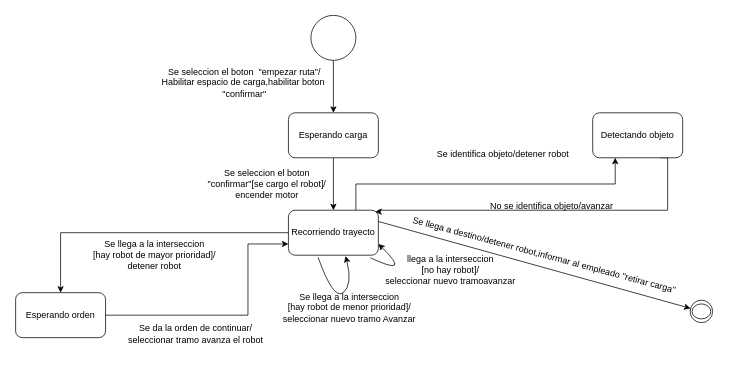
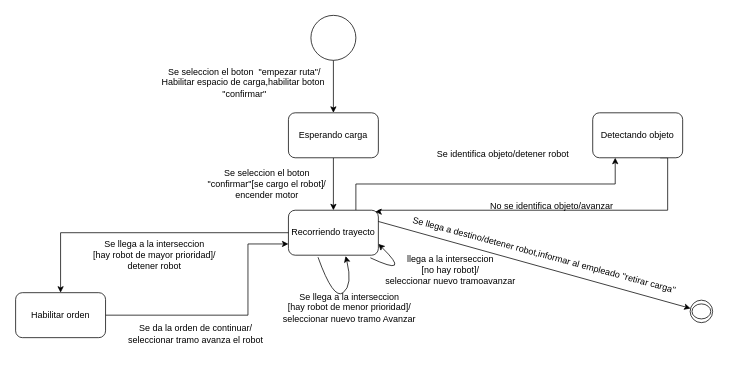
  <mxCell id="0" />
  <mxCell id="1" parent="0" />
  <mxCell id="2" style="edgeStyle=orthogonalEdgeStyle;rounded=0;orthogonalLoop=1;jettySize=auto;html=1;exitX=0.5;exitY=1;exitDx=0;exitDy=0;entryX=0.5;entryY=0;entryDx=0;entryDy=0;" edge="1" parent="1" source="3" target="5"><mxGeometry relative="1" as="geometry" /></mxCell>
  <mxCell id="3" value="" style="ellipse;whiteSpace=wrap;html=1;aspect=fixed;" vertex="1" parent="1"><mxGeometry x="414" y="20" width="60" height="60" as="geometry" /></mxCell>
  <mxCell id="4" style="edgeStyle=orthogonalEdgeStyle;rounded=0;orthogonalLoop=1;jettySize=auto;html=1;exitX=0.5;exitY=1;exitDx=0;exitDy=0;entryX=0.5;entryY=0;entryDx=0;entryDy=0;" edge="1" parent="1" source="5" target="7"><mxGeometry relative="1" as="geometry"><mxPoint x="444" y="310" as="targetPoint" /></mxGeometry></mxCell>
  <mxCell id="5" value="Esperando carga" style="rounded=1;whiteSpace=wrap;html=1;" vertex="1" parent="1"><mxGeometry x="384" y="150" width="120" height="60" as="geometry" /></mxCell>
  <mxCell id="6" style="edgeStyle=orthogonalEdgeStyle;rounded=0;orthogonalLoop=1;jettySize=auto;html=1;exitX=0.75;exitY=0;exitDx=0;exitDy=0;entryX=0.25;entryY=1;entryDx=0;entryDy=0;" edge="1" parent="1" source="7" target="15"><mxGeometry relative="1" as="geometry" /></mxCell>
  <mxCell id="7" value="Recorriendo trayecto" style="rounded=1;whiteSpace=wrap;html=1;" vertex="1" parent="1"><mxGeometry x="384" y="280" width="120" height="60" as="geometry" /></mxCell>
  <mxCell id="8" value="Se seleccion el boton&amp;nbsp; &quot;empezar ruta&quot;/&lt;br&gt;Habilitar espacio de carga,habilitar boton&amp;nbsp;&lt;br&gt;&quot;confirmar&quot;" style="text;html=1;align=center;verticalAlign=middle;resizable=0;points=[];autosize=1;strokeColor=none;fillColor=none;" vertex="1" parent="1"><mxGeometry x="205" y="80" width="240" height="60" as="geometry" /></mxCell>
  <mxCell id="9" value="Se seleccion el boton &lt;br&gt;&quot;confirmar&quot;[se cargo el robot]/&lt;br&gt;encender motor" style="text;html=1;align=center;verticalAlign=middle;resizable=0;points=[];autosize=1;strokeColor=none;fillColor=none;" vertex="1" parent="1"><mxGeometry x="265" y="215" width="180" height="60" as="geometry" /></mxCell>
  <mxCell id="10" style="edgeStyle=orthogonalEdgeStyle;rounded=0;orthogonalLoop=1;jettySize=auto;html=1;exitX=1;exitY=0.5;exitDx=0;exitDy=0;entryX=0;entryY=0.75;entryDx=0;entryDy=0;" edge="1" parent="1" source="11" target="7"><mxGeometry relative="1" as="geometry"><Array as="points"><mxPoint x="330" y="420" /><mxPoint x="330" y="325" /></Array></mxGeometry></mxCell>
- <mxCell id="11" value="Esperando orden" style="rounded=1;whiteSpace=wrap;html=1;" vertex="1" parent="1"><mxGeometry x="20" y="390" width="120" height="60" as="geometry" /></mxCell>
+ <mxCell id="11" value="Habilitar orden" style="rounded=1;whiteSpace=wrap;html=1;" vertex="1" parent="1"><mxGeometry x="20" y="390" width="120" height="60" as="geometry" /></mxCell>
  <mxCell id="12" value="Se llega a la interseccion&lt;br&gt;[hay robot de mayor prioridad]/&lt;br&gt;detener robot" style="text;html=1;align=center;verticalAlign=middle;resizable=0;points=[];autosize=1;strokeColor=none;fillColor=none;" vertex="1" parent="1"><mxGeometry x="110" y="310" width="190" height="60" as="geometry" /></mxCell>
  <mxCell id="13" style="edgeStyle=orthogonalEdgeStyle;rounded=0;orthogonalLoop=1;jettySize=auto;html=1;entryX=0.5;entryY=0;entryDx=0;entryDy=0;exitX=0;exitY=0.5;exitDx=0;exitDy=0;" edge="1" parent="1" source="7" target="11"><mxGeometry relative="1" as="geometry"><mxPoint x="420" y="440" as="sourcePoint" /></mxGeometry></mxCell>
  <mxCell id="14" style="edgeStyle=orthogonalEdgeStyle;rounded=0;orthogonalLoop=1;jettySize=auto;html=1;exitX=0.75;exitY=1;exitDx=0;exitDy=0;entryX=0.966;entryY=0.034;entryDx=0;entryDy=0;entryPerimeter=0;" edge="1" parent="1" source="15" target="7"><mxGeometry relative="1" as="geometry"><Array as="points"><mxPoint x="890" y="280" /><mxPoint x="504" y="280" /><mxPoint x="504" y="282" /></Array></mxGeometry></mxCell>
  <mxCell id="15" value="Detectando objeto" style="rounded=1;whiteSpace=wrap;html=1;" vertex="1" parent="1"><mxGeometry x="790" y="150" width="120" height="60" as="geometry" /></mxCell>
  <mxCell id="16" value="Se identifica objeto/detener robot" style="text;html=1;align=center;verticalAlign=middle;resizable=0;points=[];autosize=1;strokeColor=none;fillColor=none;" vertex="1" parent="1"><mxGeometry x="570" y="190" width="200" height="30" as="geometry" /></mxCell>
  <mxCell id="17" value="Se da la orden de continuar/&lt;br&gt;seleccionar tramo avanza el robot" style="text;html=1;align=center;verticalAlign=middle;resizable=0;points=[];autosize=1;strokeColor=none;fillColor=none;" vertex="1" parent="1"><mxGeometry x="160" y="425" width="200" height="40" as="geometry" /></mxCell>
  <mxCell id="18" value="No se identifica objeto/avanzar" style="text;html=1;align=center;verticalAlign=middle;resizable=0;points=[];autosize=1;strokeColor=none;fillColor=none;" vertex="1" parent="1"><mxGeometry x="640" y="260" width="190" height="30" as="geometry" /></mxCell>
  <mxCell id="19" value="" style="curved=1;endArrow=classic;html=1;rounded=0;entryX=1;entryY=0.75;entryDx=0;entryDy=0;exitX=0.911;exitY=1.058;exitDx=0;exitDy=0;exitPerimeter=0;" edge="1" parent="1" source="7" target="7"><mxGeometry width="50" height="50" relative="1" as="geometry"><mxPoint x="530" y="410" as="sourcePoint" /><mxPoint x="580" y="360" as="targetPoint" /><Array as="points"><mxPoint x="550" y="370" /></Array></mxGeometry></mxCell>
  <mxCell id="20" value="llega a la interseccion&lt;br&gt;[no hay robot]/&lt;br&gt;seleccionar nuevo tramoavanzar" style="text;html=1;align=center;verticalAlign=middle;resizable=0;points=[];autosize=1;strokeColor=none;fillColor=none;" vertex="1" parent="1"><mxGeometry x="500" y="330" width="200" height="60" as="geometry" /></mxCell>
  <mxCell id="21" value="" style="curved=1;endArrow=classic;html=1;rounded=0;entryX=0.636;entryY=1.019;entryDx=0;entryDy=0;entryPerimeter=0;exitX=0.329;exitY=1.045;exitDx=0;exitDy=0;exitPerimeter=0;" edge="1" parent="1" source="7" target="7"><mxGeometry width="50" height="50" relative="1" as="geometry"><mxPoint x="450" y="460" as="sourcePoint" /><mxPoint x="410" y="380" as="targetPoint" /><Array as="points"><mxPoint x="444" y="400" /><mxPoint x="470" y="380" /></Array></mxGeometry></mxCell>
  <mxCell id="22" value="Se llega a la interseccion&lt;br&gt;[hay robot de menor prioridad]/&lt;br&gt;seleccionar nuevo tramo Avanzar" style="text;html=1;align=center;verticalAlign=middle;resizable=0;points=[];autosize=1;strokeColor=none;fillColor=none;" vertex="1" parent="1"><mxGeometry x="365" y="380" width="200" height="60" as="geometry" /></mxCell>
  <mxCell id="23" value="" style="endArrow=classic;html=1;rounded=0;exitX=1;exitY=0.25;exitDx=0;exitDy=0;" edge="1" target="24" parent="1" source="7"><mxGeometry width="50" height="50" relative="1" as="geometry"><mxPoint x="770" y="415" as="sourcePoint" /><mxPoint x="820" y="365" as="targetPoint" /></mxGeometry></mxCell>
  <mxCell id="24" value="" style="ellipse;shadow=0;fillColor=default;gradientColor=none;gradientDirection=radial;" vertex="1" parent="1"><mxGeometry x="920" y="400" width="30" height="30" as="geometry" /></mxCell>
  <mxCell id="25" value="" style="ellipse;fillColor=none;" vertex="1" parent="1"><mxGeometry x="922.5" y="405" width="25" height="20" as="geometry" /></mxCell>
  <mxCell id="26" value="Se llega a destino/detener robot,informar al empleado &quot;retirar carga&quot;" style="text;html=1;align=center;verticalAlign=middle;resizable=0;points=[];autosize=1;strokeColor=none;fillColor=none;rotation=15;" vertex="1" parent="1"><mxGeometry x="530" y="325" width="390" height="30" as="geometry" /></mxCell>
